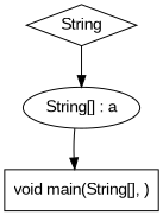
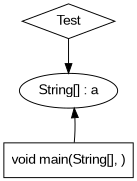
  digraph {
    fontname="Liberation Sans"
    node [fontname="Liberation Sans"]
    edge [fontname="Liberation Sans"]
-   n1 [label=String shape=diamond]
+   n1 [label=Test shape=diamond]
    n2 [label="String[] : a"]
    n3 [label="void main(String[], )" shape=box]
    n1 -> n2
-   n2 -> n3
+   n3 -> n2
  }
